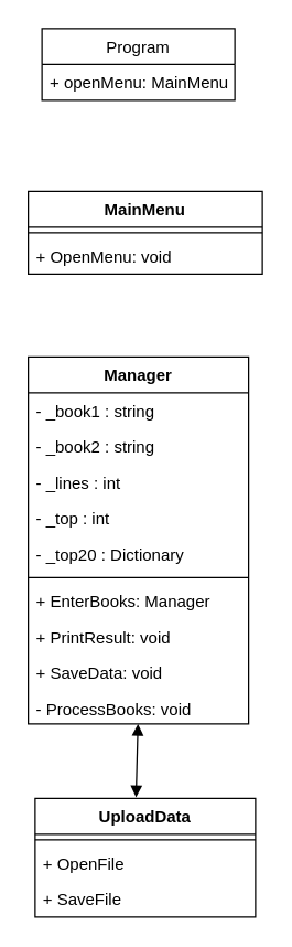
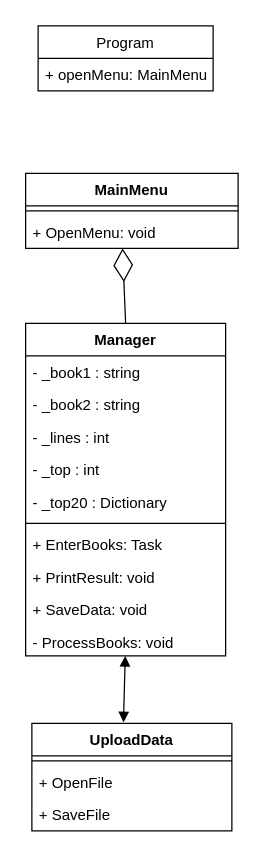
  <mxCell id="0" />
  <mxCell id="1" parent="0" />
  <mxCell id="2" value="MainMenu" style="swimlane;fontStyle=1;align=center;verticalAlign=top;childLayout=stackLayout;horizontal=1;startSize=26;horizontalStack=0;resizeParent=1;resizeParentMax=0;resizeLast=0;collapsible=1;marginBottom=0;" vertex="1" parent="1"><mxGeometry x="20" y="138" width="170" height="60" as="geometry" /></mxCell>
  <mxCell id="3" value="" style="line;strokeWidth=1;fillColor=none;align=left;verticalAlign=middle;spacingTop=-1;spacingLeft=3;spacingRight=3;rotatable=0;labelPosition=right;points=[];portConstraint=eastwest;" vertex="1" parent="2"><mxGeometry y="26" width="170" height="8" as="geometry" /></mxCell>
  <mxCell id="4" value="+ OpenMenu: void" style="text;strokeColor=none;fillColor=none;align=left;verticalAlign=top;spacingLeft=4;spacingRight=4;overflow=hidden;rotatable=0;points=[[0,0.5],[1,0.5]];portConstraint=eastwest;" vertex="1" parent="2"><mxGeometry y="34" width="170" height="26" as="geometry" /></mxCell>
  <mxCell id="5" value="Manager&#10;" style="swimlane;fontStyle=1;align=center;verticalAlign=top;childLayout=stackLayout;horizontal=1;startSize=26;horizontalStack=0;resizeParent=1;resizeParentMax=0;resizeLast=0;collapsible=1;marginBottom=0;" vertex="1" parent="1"><mxGeometry x="20" y="258" width="160" height="266" as="geometry" /></mxCell>
  <mxCell id="6" value="- _book1 : string" style="text;strokeColor=none;fillColor=none;align=left;verticalAlign=top;spacingLeft=4;spacingRight=4;overflow=hidden;rotatable=0;points=[[0,0.5],[1,0.5]];portConstraint=eastwest;" vertex="1" parent="5"><mxGeometry y="26" width="160" height="26" as="geometry" /></mxCell>
  <mxCell id="7" value="- _book2 : string" style="text;strokeColor=none;fillColor=none;align=left;verticalAlign=top;spacingLeft=4;spacingRight=4;overflow=hidden;rotatable=0;points=[[0,0.5],[1,0.5]];portConstraint=eastwest;" vertex="1" parent="5"><mxGeometry y="52" width="160" height="26" as="geometry" /></mxCell>
  <mxCell id="8" value="- _lines : int" style="text;strokeColor=none;fillColor=none;align=left;verticalAlign=top;spacingLeft=4;spacingRight=4;overflow=hidden;rotatable=0;points=[[0,0.5],[1,0.5]];portConstraint=eastwest;" vertex="1" parent="5"><mxGeometry y="78" width="160" height="26" as="geometry" /></mxCell>
  <mxCell id="9" value="- _top : int" style="text;strokeColor=none;fillColor=none;align=left;verticalAlign=top;spacingLeft=4;spacingRight=4;overflow=hidden;rotatable=0;points=[[0,0.5],[1,0.5]];portConstraint=eastwest;" vertex="1" parent="5"><mxGeometry y="104" width="160" height="26" as="geometry" /></mxCell>
  <mxCell id="10" value="- _top20 : Dictionary" style="text;strokeColor=none;fillColor=none;align=left;verticalAlign=top;spacingLeft=4;spacingRight=4;overflow=hidden;rotatable=0;points=[[0,0.5],[1,0.5]];portConstraint=eastwest;" vertex="1" parent="5"><mxGeometry y="130" width="160" height="26" as="geometry" /></mxCell>
  <mxCell id="11" value="" style="line;strokeWidth=1;fillColor=none;align=left;verticalAlign=middle;spacingTop=-1;spacingLeft=3;spacingRight=3;rotatable=0;labelPosition=right;points=[];portConstraint=eastwest;" vertex="1" parent="5"><mxGeometry y="156" width="160" height="8" as="geometry" /></mxCell>
- <mxCell id="12" value="+ EnterBooks: Manager" style="text;strokeColor=none;fillColor=none;align=left;verticalAlign=top;spacingLeft=4;spacingRight=4;overflow=hidden;rotatable=0;points=[[0,0.5],[1,0.5]];portConstraint=eastwest;" vertex="1" parent="5"><mxGeometry y="164" width="160" height="26" as="geometry" /></mxCell>
+ <mxCell id="12" value="+ EnterBooks: Task" style="text;strokeColor=none;fillColor=none;align=left;verticalAlign=top;spacingLeft=4;spacingRight=4;overflow=hidden;rotatable=0;points=[[0,0.5],[1,0.5]];portConstraint=eastwest;" vertex="1" parent="5"><mxGeometry y="164" width="160" height="26" as="geometry" /></mxCell>
  <mxCell id="13" value="+ PrintResult: void" style="text;strokeColor=none;fillColor=none;align=left;verticalAlign=top;spacingLeft=4;spacingRight=4;overflow=hidden;rotatable=0;points=[[0,0.5],[1,0.5]];portConstraint=eastwest;" vertex="1" parent="5"><mxGeometry y="190" width="160" height="26" as="geometry" /></mxCell>
  <mxCell id="14" value="+ SaveData: void" style="text;strokeColor=none;fillColor=none;align=left;verticalAlign=top;spacingLeft=4;spacingRight=4;overflow=hidden;rotatable=0;points=[[0,0.5],[1,0.5]];portConstraint=eastwest;" vertex="1" parent="5"><mxGeometry y="216" width="160" height="26" as="geometry" /></mxCell>
  <mxCell id="15" value="- ProcessBooks: void" style="text;strokeColor=none;fillColor=none;align=left;verticalAlign=top;spacingLeft=4;spacingRight=4;overflow=hidden;rotatable=0;points=[[0,0.5],[1,0.5]];portConstraint=eastwest;" vertex="1" parent="5"><mxGeometry y="242" width="160" height="24" as="geometry" /></mxCell>
  <mxCell id="16" value="UploadData" style="swimlane;fontStyle=1;align=center;verticalAlign=top;childLayout=stackLayout;horizontal=1;startSize=26;horizontalStack=0;resizeParent=1;resizeParentMax=0;resizeLast=0;collapsible=1;marginBottom=0;" vertex="1" parent="1"><mxGeometry x="25" y="578" width="160" height="86" as="geometry" /></mxCell>
  <mxCell id="17" value="" style="line;strokeWidth=1;fillColor=none;align=left;verticalAlign=middle;spacingTop=-1;spacingLeft=3;spacingRight=3;rotatable=0;labelPosition=right;points=[];portConstraint=eastwest;" vertex="1" parent="16"><mxGeometry y="26" width="160" height="8" as="geometry" /></mxCell>
  <mxCell id="18" value="+ OpenFile" style="text;strokeColor=none;fillColor=none;align=left;verticalAlign=top;spacingLeft=4;spacingRight=4;overflow=hidden;rotatable=0;points=[[0,0.5],[1,0.5]];portConstraint=eastwest;" vertex="1" parent="16"><mxGeometry y="34" width="160" height="26" as="geometry" /></mxCell>
  <mxCell id="19" value="+ SaveFile" style="text;strokeColor=none;fillColor=none;align=left;verticalAlign=top;spacingLeft=4;spacingRight=4;overflow=hidden;rotatable=0;points=[[0,0.5],[1,0.5]];portConstraint=eastwest;" vertex="1" parent="16"><mxGeometry y="60" width="160" height="26" as="geometry" /></mxCell>
  <mxCell id="20" value="Program" style="swimlane;fontStyle=0;childLayout=stackLayout;horizontal=1;startSize=26;fillColor=none;horizontalStack=0;resizeParent=1;resizeParentMax=0;resizeLast=0;collapsible=1;marginBottom=0;" vertex="1" parent="1"><mxGeometry x="30" y="20" width="140" height="52" as="geometry" /></mxCell>
  <mxCell id="21" value="+ openMenu: MainMenu" style="text;strokeColor=none;fillColor=none;align=left;verticalAlign=top;spacingLeft=4;spacingRight=4;overflow=hidden;rotatable=0;points=[[0,0.5],[1,0.5]];portConstraint=eastwest;" vertex="1" parent="20"><mxGeometry y="26" width="140" height="26" as="geometry" /></mxCell>
+ <mxCell id="22" value="" style="endArrow=diamondThin;endFill=0;endSize=24;html=1;rounded=0;entryX=0.456;entryY=1;entryDx=0;entryDy=0;entryPerimeter=0;exitX=0.5;exitY=0;exitDx=0;exitDy=0;" edge="1" parent="1" source="5" target="4"><mxGeometry width="160" relative="1" as="geometry"><mxPoint x="-90" y="228" as="sourcePoint" /><mxPoint x="99.22" y="252.392" as="targetPoint" /></mxGeometry></mxCell>
  <mxCell id="23" value="" style="endArrow=block;startArrow=block;endFill=1;startFill=1;html=1;rounded=0;entryX=0.458;entryY=-0.009;entryDx=0;entryDy=0;entryPerimeter=0;" edge="1" parent="1" source="15" target="16"><mxGeometry width="160" relative="1" as="geometry"><mxPoint x="93" y="448" as="sourcePoint" /><mxPoint x="0" y="398" as="targetPoint" /></mxGeometry></mxCell>
